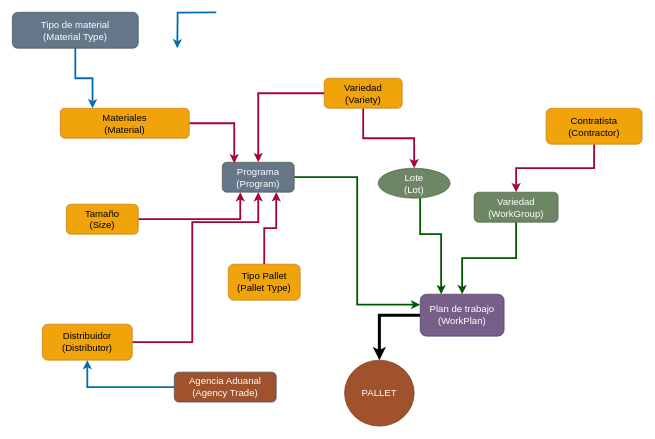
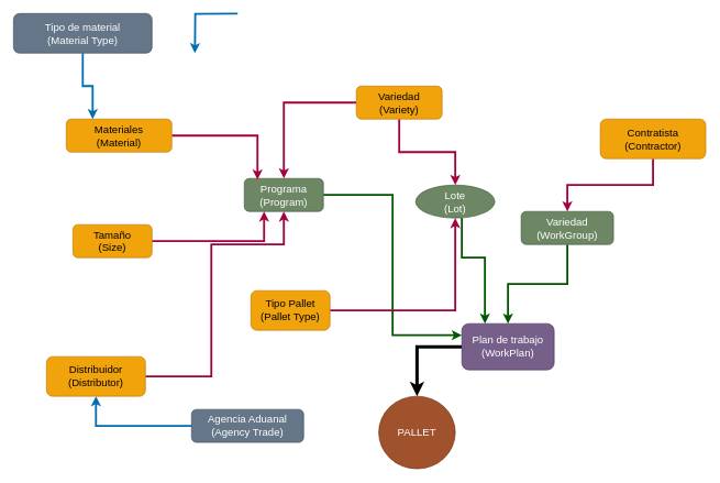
  <mxCell id="0" />
  <mxCell id="1" parent="0" />
  <mxCell id="2" value="" style="edgeStyle=orthogonalEdgeStyle;rounded=0;orthogonalLoop=1;jettySize=auto;html=1;strokeWidth=5;fontSize=16;" parent="1" source="3" target="8" edge="1"><mxGeometry relative="1" as="geometry" /></mxCell>
  <mxCell id="3" value="Plan de trabajo (WorkPlan)" style="rounded=1;whiteSpace=wrap;html=1;fillColor=#76608a;fontColor=#ffffff;strokeColor=#432D57;fontSize=16;" parent="1" vertex="1"><mxGeometry x="700" y="490" width="140" height="70" as="geometry" /></mxCell>
  <mxCell id="4" style="edgeStyle=orthogonalEdgeStyle;rounded=0;orthogonalLoop=1;jettySize=auto;html=1;fillColor=#008a00;strokeColor=#005700;strokeWidth=3;fontSize=16;" parent="1" source="5" target="3" edge="1"><mxGeometry relative="1" as="geometry" /></mxCell>
  <mxCell id="5" value="Variedad&lt;br style=&quot;font-size: 16px;&quot;&gt;(WorkGroup)" style="whiteSpace=wrap;html=1;rounded=1;fillColor=#6d8764;fontColor=#ffffff;strokeColor=#3A5431;fontSize=16;" parent="1" vertex="1"><mxGeometry x="790" y="320" width="140" height="50" as="geometry" /></mxCell>
  <mxCell id="6" style="edgeStyle=orthogonalEdgeStyle;rounded=0;orthogonalLoop=1;jettySize=auto;html=1;entryX=0.5;entryY=0;entryDx=0;entryDy=0;fillColor=#d80073;strokeColor=#A50040;strokeWidth=3;fontSize=16;" parent="1" source="7" target="5" edge="1"><mxGeometry relative="1" as="geometry" /></mxCell>
  <mxCell id="7" value="Contratista&lt;br style=&quot;font-size: 16px;&quot;&gt;(Contractor)" style="whiteSpace=wrap;html=1;rounded=1;fillColor=#f0a30a;fontColor=#000000;strokeColor=#BD7000;fontSize=16;" parent="1" vertex="1"><mxGeometry x="910" y="180" width="160" height="60" as="geometry" /></mxCell>
  <mxCell id="8" value="PALLET" style="ellipse;whiteSpace=wrap;html=1;rounded=1;fillColor=#a0522d;fontColor=#ffffff;strokeColor=#6D1F00;fontSize=16;" parent="1" vertex="1"><mxGeometry x="574" y="600" width="116" height="110" as="geometry" /></mxCell>
  <mxCell id="9" style="edgeStyle=orthogonalEdgeStyle;rounded=0;orthogonalLoop=1;jettySize=auto;html=1;fillColor=#008a00;strokeColor=#005700;strokeWidth=3;fontSize=16;entryX=0.25;entryY=0;entryDx=0;entryDy=0;" parent="1" source="10" target="3" edge="1"><mxGeometry relative="1" as="geometry"><mxPoint x="650" y="400" as="targetPoint" /><Array as="points"><mxPoint x="700" y="390" /><mxPoint x="735" y="390" /></Array></mxGeometry></mxCell>
  <mxCell id="10" value="Lote&lt;br style=&quot;font-size: 16px;&quot;&gt;(Lot)" style="ellipse;whiteSpace=wrap;html=1;fillColor=#6d8764;fontColor=#ffffff;strokeColor=#3A5431;fontSize=16;" parent="1" vertex="1"><mxGeometry x="630" y="280" width="120" height="50" as="geometry" /></mxCell>
  <mxCell id="11" style="edgeStyle=orthogonalEdgeStyle;rounded=0;orthogonalLoop=1;jettySize=auto;html=1;entryX=0.5;entryY=0;entryDx=0;entryDy=0;fillColor=#d80073;strokeColor=#A50040;strokeWidth=3;fontSize=16;" parent="1" source="13" target="10" edge="1"><mxGeometry relative="1" as="geometry" /></mxCell>
  <mxCell id="12" style="edgeStyle=orthogonalEdgeStyle;rounded=0;orthogonalLoop=1;jettySize=auto;html=1;fillColor=#d80073;strokeColor=#A50040;strokeWidth=3;fontSize=16;" parent="1" source="13" target="15" edge="1"><mxGeometry relative="1" as="geometry" /></mxCell>
  <mxCell id="13" value="Variedad&lt;br style=&quot;font-size: 16px;&quot;&gt;(Variety)" style="rounded=1;whiteSpace=wrap;html=1;fillColor=#f0a30a;fontColor=#000000;strokeColor=#BD7000;fontSize=16;" parent="1" vertex="1"><mxGeometry x="540" y="130" width="130" height="50" as="geometry" /></mxCell>
  <mxCell id="14" style="edgeStyle=orthogonalEdgeStyle;rounded=0;orthogonalLoop=1;jettySize=auto;html=1;entryX=0;entryY=0.25;entryDx=0;entryDy=0;fillColor=#008a00;strokeColor=#005700;strokeWidth=3;fontSize=16;" parent="1" source="15" target="3" edge="1"><mxGeometry relative="1" as="geometry" /></mxCell>
- <mxCell id="15" value="Programa&lt;br style=&quot;font-size: 16px;&quot;&gt;(Program)" style="rounded=1;whiteSpace=wrap;html=1;fillColor=#647687;strokeColor=#3A5431;fontColor=#ffffff;fontSize=16;" parent="1" vertex="1"><mxGeometry x="370" y="270" width="120" height="50" as="geometry" /></mxCell>
+ <mxCell id="15" value="Programa&lt;br style=&quot;font-size: 16px;&quot;&gt;(Program)" style="rounded=1;whiteSpace=wrap;html=1;fillColor=#6d8764;strokeColor=#3A5431;fontColor=#ffffff;fontSize=16;" parent="1" vertex="1"><mxGeometry x="370" y="270" width="120" height="50" as="geometry" /></mxCell>
  <mxCell id="16" style="edgeStyle=orthogonalEdgeStyle;rounded=0;orthogonalLoop=1;jettySize=auto;html=1;fillColor=#d80073;strokeColor=#A50040;strokeWidth=3;fontSize=16;entryX=0.167;entryY=0.035;entryDx=0;entryDy=0;entryPerimeter=0;" parent="1" source="17" target="15" edge="1"><mxGeometry relative="1" as="geometry" /></mxCell>
- <mxCell id="17" value="Materiales&lt;br style=&quot;font-size: 16px;&quot;&gt;(Material)" style="rounded=1;whiteSpace=wrap;html=1;fillColor=#f0a30a;fontColor=#000000;strokeColor=#BD7000;fontSize=16;" parent="1" vertex="1"><mxGeometry x="100" y="180" width="215" height="50" as="geometry" /></mxCell>
+ <mxCell id="17" value="Materiales&lt;br style=&quot;font-size: 16px;&quot;&gt;(Material)" style="rounded=1;whiteSpace=wrap;html=1;fillColor=#f0a30a;fontColor=#000000;strokeColor=#BD7000;fontSize=16;" parent="1" vertex="1"><mxGeometry x="100" y="180" width="160" height="50" as="geometry" /></mxCell>
  <mxCell id="18" style="edgeStyle=orthogonalEdgeStyle;rounded=0;orthogonalLoop=1;jettySize=auto;html=1;entryX=0.25;entryY=1;entryDx=0;entryDy=0;fillColor=#d80073;strokeColor=#A50040;strokeWidth=3;fontSize=16;" parent="1" source="19" target="15" edge="1"><mxGeometry relative="1" as="geometry" /></mxCell>
  <mxCell id="19" value="Tamaño&lt;br style=&quot;font-size: 16px;&quot;&gt;(Size)" style="rounded=1;whiteSpace=wrap;html=1;fillColor=#f0a30a;fontColor=#000000;strokeColor=#BD7000;fontSize=16;" parent="1" vertex="1"><mxGeometry x="110" y="340" width="120" height="50" as="geometry" /></mxCell>
- <mxCell id="20" style="edgeStyle=orthogonalEdgeStyle;rounded=0;orthogonalLoop=1;jettySize=auto;html=1;entryX=0.75;entryY=1;entryDx=0;entryDy=0;fillColor=#d80073;strokeColor=#A50040;strokeWidth=3;fontSize=16;" parent="1" source="21" target="15" edge="1"><mxGeometry relative="1" as="geometry" /></mxCell>
+ <mxCell id="20" style="edgeStyle=orthogonalEdgeStyle;rounded=0;orthogonalLoop=1;jettySize=auto;html=1;fillColor=#d80073;strokeColor=#A50040;strokeWidth=3;fontSize=16;" parent="1" source="21" target="10" edge="1"><mxGeometry relative="1" as="geometry" /></mxCell>
  <mxCell id="21" value="Tipo Pallet&lt;br style=&quot;font-size: 16px;&quot;&gt;(Pallet Type)" style="rounded=1;whiteSpace=wrap;html=1;fillColor=#f0a30a;fontColor=#000000;strokeColor=#BD7000;fontSize=16;" parent="1" vertex="1"><mxGeometry x="380" y="440" width="120" height="60" as="geometry" /></mxCell>
  <mxCell id="22" style="edgeStyle=orthogonalEdgeStyle;rounded=0;orthogonalLoop=1;jettySize=auto;html=1;entryX=0.5;entryY=1;entryDx=0;entryDy=0;fillColor=#d80073;strokeColor=#A50040;strokeWidth=3;fontSize=16;" parent="1" source="23" target="15" edge="1"><mxGeometry relative="1" as="geometry"><Array as="points"><mxPoint x="320" y="570" /><mxPoint x="320" y="370" /><mxPoint x="430" y="370" /></Array></mxGeometry></mxCell>
  <mxCell id="23" value="Distribuidor&lt;br style=&quot;font-size: 16px;&quot;&gt;(Distributor)" style="rounded=1;whiteSpace=wrap;html=1;fillColor=#f0a30a;fontColor=#000000;strokeColor=#BD7000;fontSize=16;" parent="1" vertex="1"><mxGeometry x="70" y="540" width="150" height="60" as="geometry" /></mxCell>
  <mxCell id="24" style="edgeStyle=orthogonalEdgeStyle;rounded=0;orthogonalLoop=1;jettySize=auto;html=1;entryX=0.5;entryY=1;entryDx=0;entryDy=0;fillColor=#1ba1e2;strokeColor=#006EAF;strokeWidth=3;fontSize=16;" parent="1" source="25" target="23" edge="1"><mxGeometry relative="1" as="geometry" /></mxCell>
- <mxCell id="25" value="Agencia Aduanal&lt;br style=&quot;font-size: 16px;&quot;&gt;(Agency Trade)" style="rounded=1;whiteSpace=wrap;html=1;fillColor=#a0522d;fontColor=#ffffff;strokeColor=#314354;fontSize=16;" parent="1" vertex="1"><mxGeometry x="290" y="620" width="170" height="50" as="geometry" /></mxCell>
+ <mxCell id="25" value="Agencia Aduanal&lt;br style=&quot;font-size: 16px;&quot;&gt;(Agency Trade)" style="rounded=1;whiteSpace=wrap;html=1;fillColor=#647687;fontColor=#ffffff;strokeColor=#314354;fontSize=16;" parent="1" vertex="1"><mxGeometry x="290" y="620" width="170" height="50" as="geometry" /></mxCell>
  <mxCell id="26" style="edgeStyle=orthogonalEdgeStyle;rounded=0;orthogonalLoop=1;jettySize=auto;html=1;fillColor=#1ba1e2;strokeColor=#006EAF;strokeWidth=3;fontSize=16;" parent="1" edge="1"><mxGeometry relative="1" as="geometry"><mxPoint x="360" y="20" as="sourcePoint" /><mxPoint x="295.067" y="80" as="targetPoint" /></mxGeometry></mxCell>
  <mxCell id="27" style="edgeStyle=orthogonalEdgeStyle;rounded=0;orthogonalLoop=1;jettySize=auto;html=1;entryX=0.25;entryY=0;entryDx=0;entryDy=0;fillColor=#1ba1e2;strokeColor=#006EAF;strokeWidth=3;fontSize=16;" parent="1" source="28" target="17" edge="1"><mxGeometry relative="1" as="geometry" /></mxCell>
  <mxCell id="28" value="Tipo de material&lt;br style=&quot;font-size: 16px;&quot;&gt;(Material Type)" style="rounded=1;whiteSpace=wrap;html=1;fillColor=#647687;fontColor=#ffffff;strokeColor=#314354;fontSize=16;" parent="1" vertex="1"><mxGeometry x="20" y="20" width="210" height="60" as="geometry" /></mxCell>
